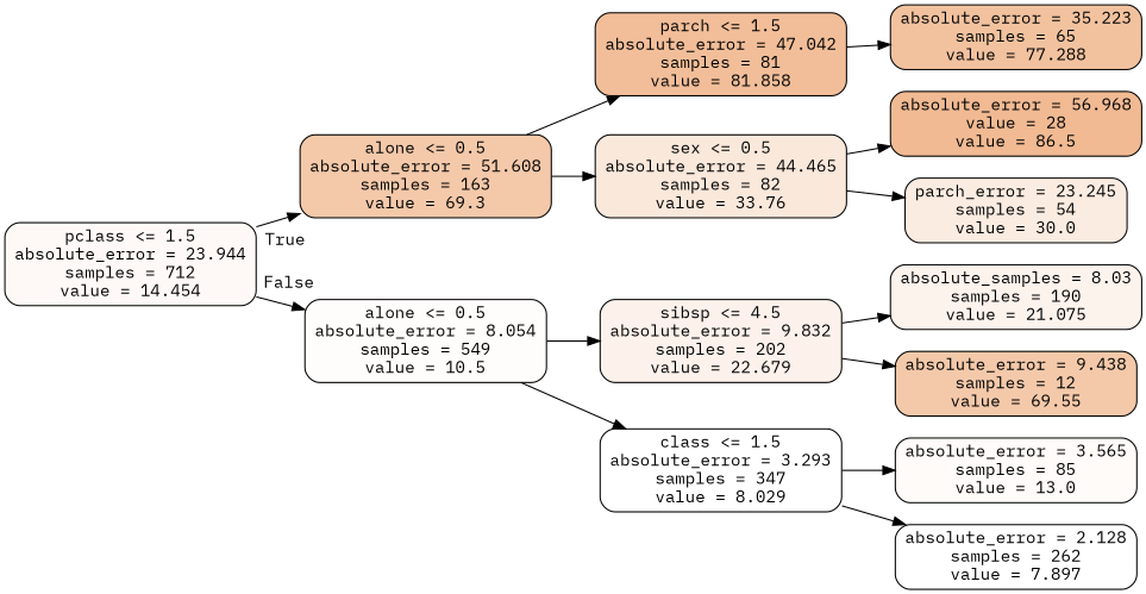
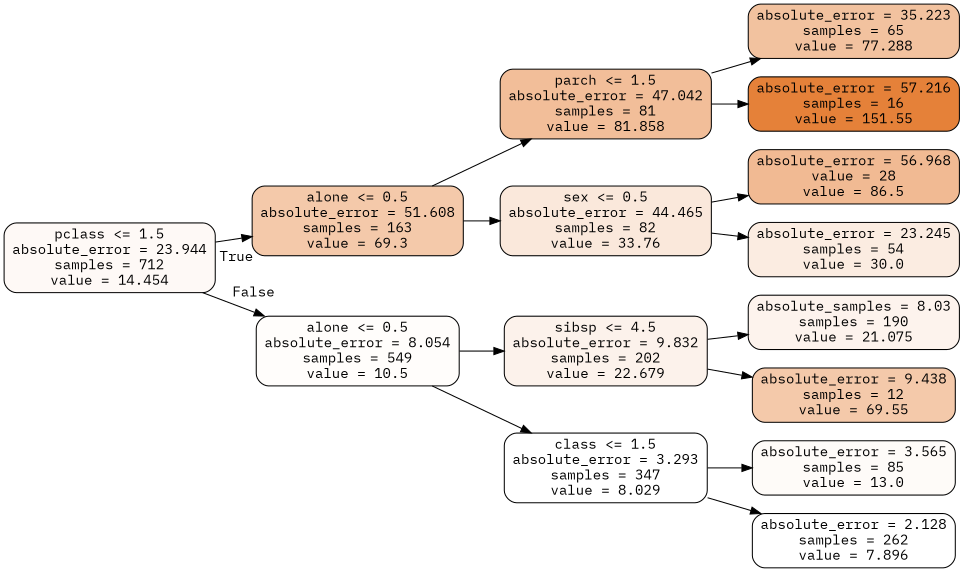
  digraph {
    fontname="IBM Plex Mono"
    rankdir=LR
    node [color=black fillcolor="#f4c9aa" fontname="IBM Plex Mono" shape=box style="filled, rounded"]
    edge [fontname="IBM Plex Mono"]
    n1 [fillcolor="#fef9f6" label="pclass <= 1.5\nabsolute_error = 23.944\nsamples = 712\nvalue = 14.454"]
    n2 [label="alone <= 0.5\nabsolute_error = 51.608\nsamples = 163\nvalue = 69.3"]
    n3 [fillcolor="#fffdfb" label="alone <= 0.5\nabsolute_error = 8.054\nsamples = 549\nvalue = 10.5"]
    n4 [fillcolor="#f2be99" label="parch <= 1.5\nabsolute_error = 47.042\nsamples = 81\nvalue = 81.858"]
    n5 [fillcolor="#fae8db" label="sex <= 0.5\nabsolute_error = 44.465\nsamples = 82\nvalue = 33.76"]
    n6 [fillcolor="#fcf2eb" label="sibsp <= 4.5\nabsolute_error = 9.832\nsamples = 202\nvalue = 22.679"]
    n7 [fillcolor="#ffffff" label="class <= 1.5\nabsolute_error = 3.293\nsamples = 347\nvalue = 8.029"]
    n8 [fillcolor="#f2c29f" label="absolute_error = 35.223\nsamples = 65\nvalue = 77.288"]
+   n9 [fillcolor="#e58139" label="absolute_error = 57.216\nsamples = 16\nvalue = 151.55"]
    n10 [fillcolor="#f1ba93" label="absolute_error = 56.968\nvalue = 28\nvalue = 86.5"]
-   n11 [fillcolor="#fbece1" label="parch_error = 23.245\nsamples = 54\nvalue = 30.0"]
+   n11 [fillcolor="#fbece1" label="absolute_error = 23.245\nsamples = 54\nvalue = 30.0"]
    n12 [fillcolor="#fdf3ed" label="absolute_samples = 8.03\nsamples = 190\nvalue = 21.075"]
    n13 [label="absolute_error = 9.438\nsamples = 12\nvalue = 69.55"]
    n14 [fillcolor="#fefbf8" label="absolute_error = 3.565\nsamples = 85\nvalue = 13.0"]
-   n15 [fillcolor="#ffffff" label="absolute_error = 2.128\nsamples = 262\nvalue = 7.897"]
+   n15 [fillcolor="#ffffff" label="absolute_error = 2.128\nsamples = 262\nvalue = 7.896"]
    n1 -> n2 [headlabel=True labelangle=45 labeldistance=2.5]
    n1 -> n3 [headlabel=False labelangle=-45 labeldistance=2.5]
    n2 -> n4
    n2 -> n5
    n3 -> n6
    n3 -> n7
    n4 -> n8
+   n4 -> n9
    n5 -> n10
    n5 -> n11
    n6 -> n12
    n6 -> n13
    n7 -> n14
    n7 -> n15
  }
